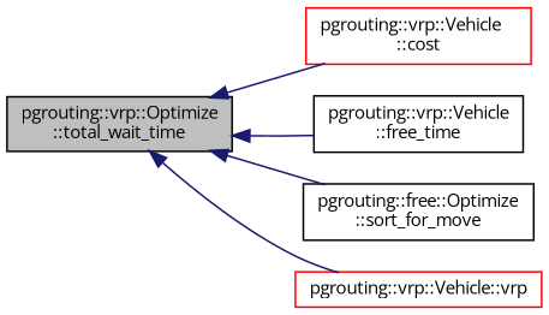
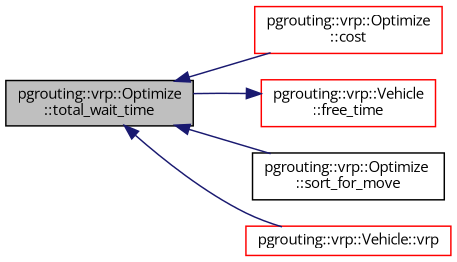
  digraph {
    fontname="Open Sans"
    rankdir=LR
    node [color=black fillcolor=white fontname="Open Sans" fontsize=10 shape=record style=filled]
    edge [color=midnightblue dir=back fontname="Open Sans" fontsize=10 labelfontname=Helvetica labelfontsize=10 style=solid]
    n1 [fillcolor=grey75 fontcolor=black height=0.2 label="pgrouting::vrp::Optimize\l::total_wait_time" width=0.4]
-   n2 [color=red height=0.2 label="pgrouting::vrp::Vehicle\l::cost" width=0.4]
-   n3 [height=0.2 label="pgrouting::vrp::Vehicle\l::free_time" width=0.4]
-   n4 [height=0.2 label="pgrouting::free::Optimize\l::sort_for_move" width=0.4]
+   n2 [color=red height=0.2 label="pgrouting::vrp::Optimize\l::cost" width=0.4]
+   n3 [color=red height=0.2 label="pgrouting::vrp::Vehicle\l::free_time" width=0.4]
+   n4 [height=0.2 label="pgrouting::vrp::Optimize\l::sort_for_move" width=0.4]
    n5 [color=red height=0.2 label="pgrouting::vrp::Vehicle::vrp" width=0.4]
    n1 -> n2
-   n1 -> n3
+   n3 -> n1
    n1 -> n4
    n1 -> n5
  }
